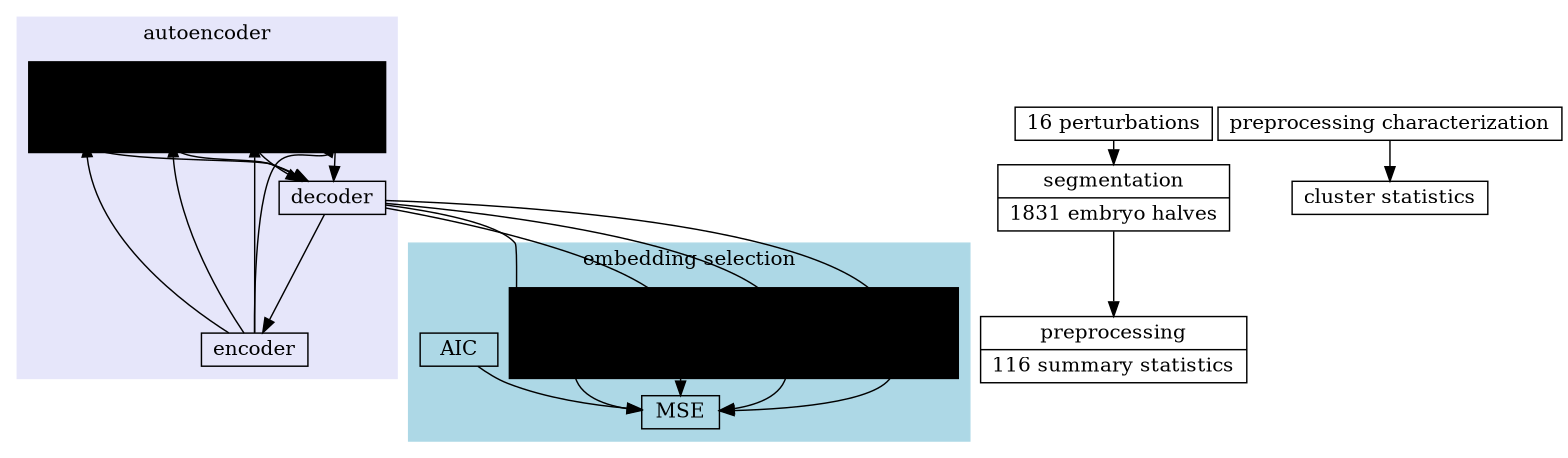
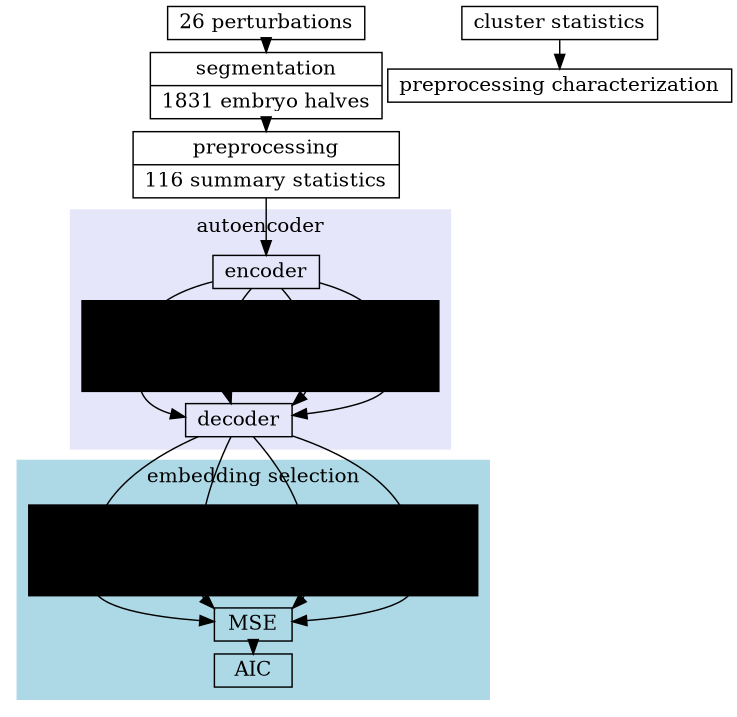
  digraph {
    nodesep=.05
    ranksep=0.05
    node [shape=record]
    n1 [height=.1 label="<b0> n = 14 | <b1> n = 7 | <b2> n = 3 | <b3> n = 2"]
    n2 [height=.1 label=encoder]
    n3 [height=.1 label=decoder]
    n4 [height=.1 label="<o0> n = 116 | <o1> n = 116 | <o2> n = 116 | <o3> n = 116"]
    n5 [height=.1 label=MSE]
    n6 [height=.1 label=AIC]
-   n7 [height=.1 label="16 perturbations"]
+   n7 [height=.1 label="26 perturbations"]
    n8 [height=.1 label="{<a0> segmentation | 1831 embryo halves}"]
    n9 [height=.1 label="{<b0> preprocessing | 116 summary statistics}"]
    n10 [height=.1 label="cluster statistics"]
    n11 [height=.1 label="preprocessing characterization"]
    subgraph cluster_1 {
      color=lavender
      label=autoencoder
      style=filled
      n2
      n3
      subgraph cluster_2 {
        color=black
        label="embedding layer"
        style=filled
        n1
      }
    }
    subgraph cluster_3 {
      color=lightblue
      label="embedding selection"
      style=filled
      n5
      n6
      subgraph cluster_4 {
        color=black
        label="decoded output"
        style=filled
        n4
      }
    }
    n1 -> n3 [tailport=b0]
    n1 -> n3 [tailport=b1]
    n1 -> n3 [tailport=b2]
    n1 -> n3 [tailport=b3]
    n2 -> n1 [headport=b0]
    n2 -> n1 [headport=b1]
    n2 -> n1 [headport=b2]
    n2 -> n1 [headport=b3]
    n3 -> n4 [headport=o0]
    n3 -> n4 [headport=o1]
    n3 -> n4 [headport=o2]
    n3 -> n4 [headport=o3]
    n4 -> n5 [tailport=o0]
    n4 -> n5 [tailport=o1]
    n4 -> n5 [tailport=o2]
    n4 -> n5 [tailport=o3]
-   n6 -> n5
+   n5 -> n6
    n7 -> n8
    n8 -> n9
-   n3 -> n2
-   n11 -> n10
+   n9 -> n2
+   n10 -> n11
  }
